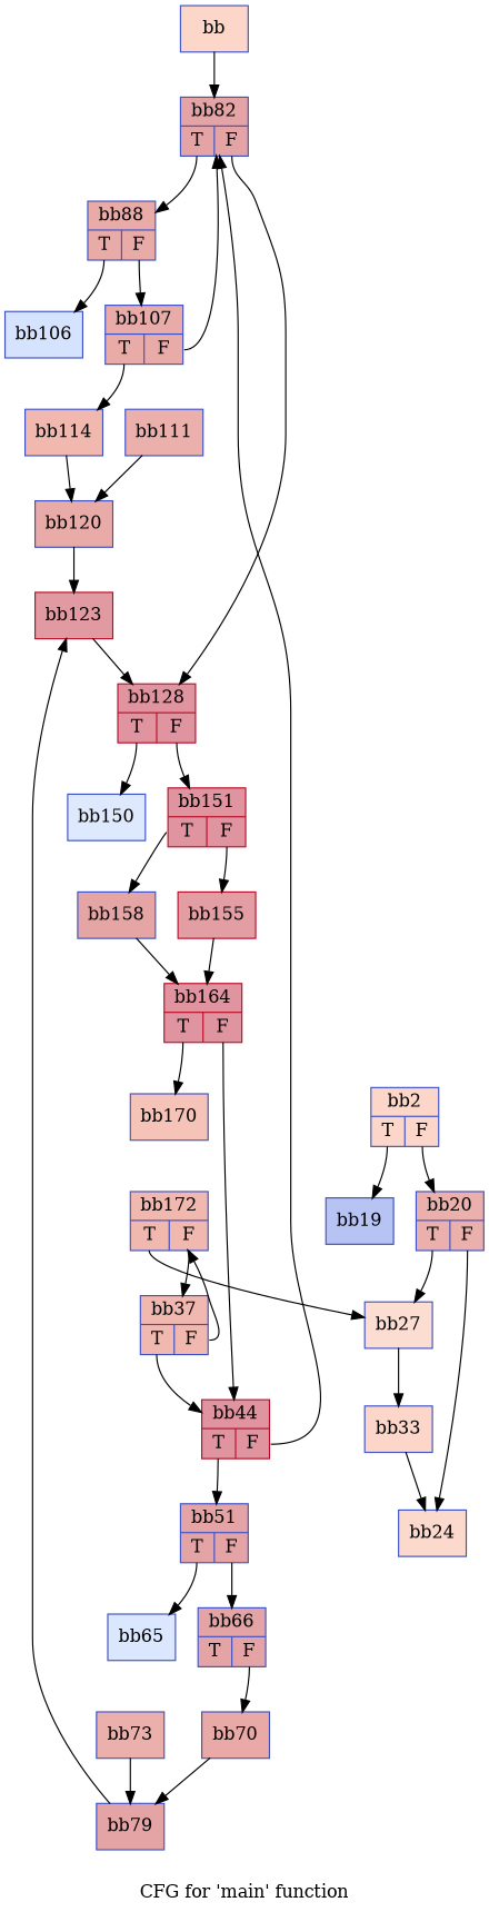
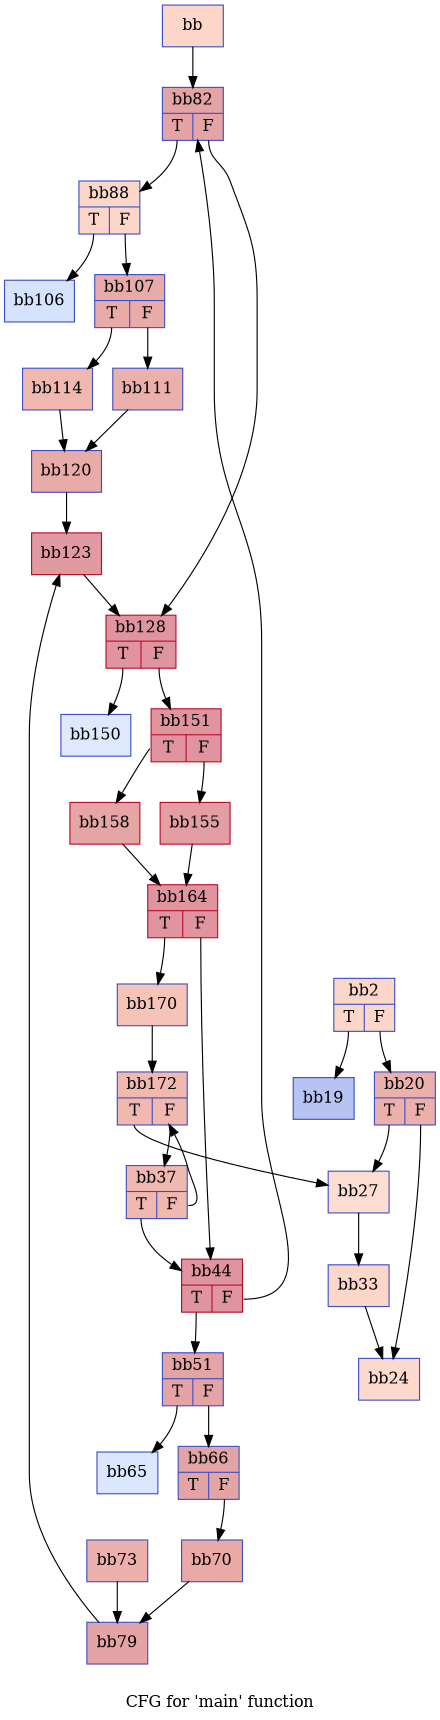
  digraph {
    label="CFG for 'main' function"
    node [color="#3d50c3ff" fillcolor="#c32e3170" shape=record style=filled]
    n1 [fillcolor="#f6a38570" label="{bb}"]
    n2 [label="{bb82|{<s0>T|<s1>F}}"]
    n3 [fillcolor="#dc5d4a70" label="{bb37|{<s0>T|<s1>F}}"]
    n4 [color="#b70d28ff" fillcolor="#b70d2870" label="{bb44|{<s0>T|<s1>F}}"]
    n5 [fillcolor="#dc5d4a70" label="{bb172|{<s0>T|<s1>F}}"]
    n6 [label="{bb51|{<s0>T|<s1>F}}"]
    n7 [fillcolor="#f7b39670" label="{bb27}"]
    n8 [fillcolor="#f6a38570" label="{bb2|{<s0>T|<s1>F}}"]
    n9 [fillcolor="#5977e370" label="{bb19}"]
    n10 [fillcolor="#d24b4070" label="{bb20|{<s0>T|<s1>F}}"]
    n11 [fillcolor="#f7ac8e70" label="{bb24}"]
    n12 [fillcolor="#f6a38570" label="{bb33}"]
    n13 [fillcolor="#abc8fd70" label="{bb65}"]
    n14 [label="{bb66|{<s0>T|<s1>F}}"]
-   n15 [fillcolor="#cc403a70" label="{bb88|{<s0>T|<s1>F}}"]
+   n15 [fillcolor="#f6a38570" label="{bb88|{<s0>T|<s1>F}}"]
    n16 [color="#b70d28ff" fillcolor="#b70d2870" label="{bb128|{<s0>T|<s1>F}}"]
    n17 [fillcolor="#ca3b3770" label="{bb70}"]
    n18 [fillcolor="#a1c0ff70" label="{bb106}"]
    n19 [fillcolor="#cc403a70" label="{bb107|{<s0>T|<s1>F}}"]
    n20 [fillcolor="#b5cdfa70" label="{bb150}"]
    n21 [color="#b70d28ff" fillcolor="#b70d2870" label="{bb151|{<s0>T|<s1>F}}"]
    n22 [fillcolor="#d24b4070" label="{bb73}"]
    n23 [label="{bb79}"]
    n24 [color="#b70d28ff" fillcolor="#bb1b2c70" label="{bb123}"]
    n25 [fillcolor="#dc5d4a70" label="{bb114}"]
    n26 [fillcolor="#d24b4070" label="{bb111}"]
-   n27 [fillcolor="#c5333470" label="{bb158}"]
+   n27 [color="#b70d28ff" fillcolor="#c5333470" label="{bb158}"]
    n28 [color="#b70d28ff" fillcolor="#be242e70" label="{bb155}"]
    n29 [fillcolor="#cc403a70" label="{bb120}"]
    n30 [color="#b70d28ff" fillcolor="#b70d2870" label="{bb164|{<s0>T|<s1>F}}"]
    n31 [fillcolor="#e8765c70" label="{bb170}"]
    n1 -> n2
    n2 -> n15 [tailport=s0]
    n2 -> n16 [tailport=s1]
    n3 -> n4 [tailport=s0]
    n3 -> n5 [tailport=s1]
    n4 -> n2 [tailport=s1]
    n4 -> n6 [tailport=s0]
    n5 -> n3 [tailport=s1]
    n5 -> n7 [tailport=s0]
    n6 -> n13 [tailport=s0]
    n6 -> n14 [tailport=s1]
    n7 -> n12
    n8 -> n9 [tailport=s0]
    n8 -> n10 [tailport=s1]
    n10 -> n7 [tailport=s0]
    n10 -> n11 [tailport=s1]
    n12 -> n11
    n14 -> n17 [tailport=s1]
    n15 -> n18 [tailport=s0]
    n15 -> n19 [tailport=s1]
    n16 -> n20 [tailport=s0]
    n16 -> n21 [tailport=s1]
    n17 -> n23
    n19 -> n25 [tailport=s0]
-   n19 -> n2 [tailport=s1]
+   n19 -> n26 [tailport=s1]
    n21 -> n27 [tailport=s0]
    n21 -> n28 [tailport=s1]
    n22 -> n23
    n23 -> n24
    n24 -> n16
    n25 -> n29
    n26 -> n29
    n27 -> n30
    n28 -> n30
    n29 -> n24
    n30 -> n4 [tailport=s1]
    n30 -> n31 [tailport=s0]
+   n31 -> n5
  }
